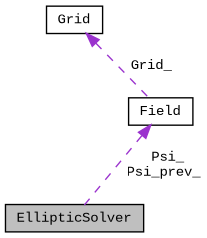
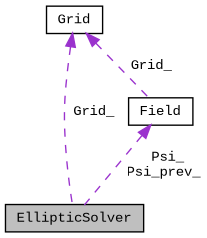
  digraph {
    fontname="Liberation Mono"
    node [color=black fillcolor=white fontname="Liberation Mono" fontsize=10 shape=record style=filled]
    edge [color=darkorchid3 dir=back fontname="Liberation Mono" fontsize=10 labelfontname=Helvetica labelfontsize=10 style=dashed]
    n1 [fillcolor=grey75 fontcolor=black height=0.2 label=EllipticSolver width=0.4]
    n2 [height=0.2 label=Grid width=0.4]
    n3 [height=0.2 label=Field width=0.4]
+   n2 -> n1 [label=" Grid_"]
    n2 -> n3 [label=" Grid_"]
    n3 -> n1 [label=" Psi_\nPsi_prev_"]
  }
